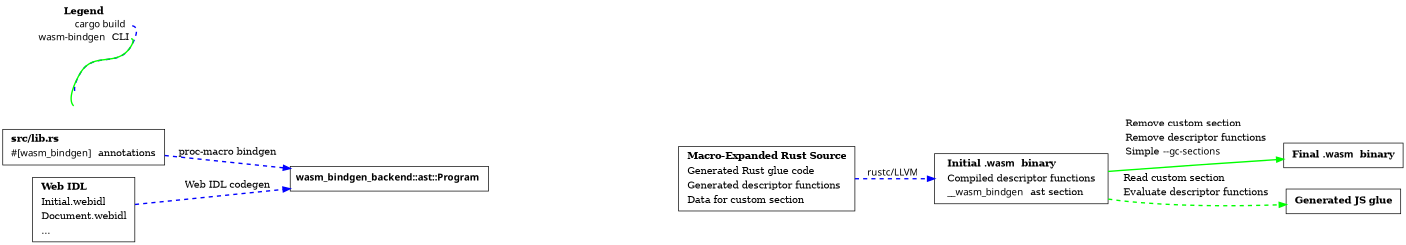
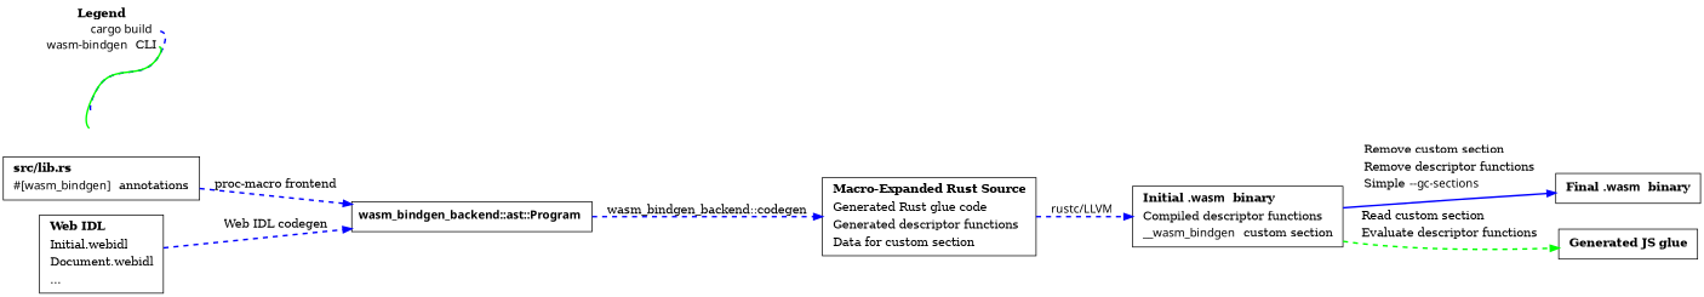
  digraph {
    rankdir=LR
    node [shape=box]
    edge [color=blue penwidth=2.0 style=dashed]
    n1 [label=<                      <table border="0">                      <tr><td align="left"><b>src/lib.rs</b></td></tr>                      <tr><td align="left"><font face="Menlo">#[wasm_bindgen]</font>  annotations</td></tr>                      </table>                      >]
    n2 [label=<<b><font face="Menlo">wasm_bindgen_backend::ast::Program</font> </b>>]
    n3 [label=<<table border="0">                              <tr><td align="left"><b>Macro-Expanded Rust Source</b></td></tr>                              <tr><td align="left">Generated Rust glue code</td></tr>                              <tr><td align="left">Generated descriptor functions</td></tr>                              <tr><td align="left">Data for custom section</td></tr>                              </table>>]
    n4 [label=<                 <table border="0">                 <tr><td align="left"><b>Web IDL</b></td></tr>                 <tr><td align="left">Initial.webidl</td></tr>                 <tr><td align="left">Document.webidl</td></tr>                 <tr><td align="left">...</td></tr>                 </table>                 >]
-   n5 [label=<                       <table border="0">                       <tr><td align="left"><b>Initial <font face="Menlo">.wasm</font>  binary</b></td></tr>                       <tr><td align="left">Compiled descriptor functions</td></tr>                       <tr><td align="left"><font face="Menlo">__wasm_bindgen</font>  ast section</td></tr>                       </table>                       >]
+   n5 [label=<                       <table border="0">                       <tr><td align="left"><b>Initial <font face="Menlo">.wasm</font>  binary</b></td></tr>                       <tr><td align="left">Compiled descriptor functions</td></tr>                       <tr><td align="left"><font face="Menlo">__wasm_bindgen</font>  custom section</td></tr>                       </table>                       >]
    n6 [label=<                     <table border="0">                     <tr><td align="left"><b>Final <font face="Menlo">.wasm</font>  binary</b></td></tr>                     </table>                     >]
    n7 [label=<                  <table border="0">                  <tr><td align="left"><b>Generated JS glue</b></td></tr>                  </table>                  >]
    n8 [label=<              <table border="0" cellpadding="2" cellspacing="0" cellborder="0">              <tr><td><b>Legend</b></td></tr>              <tr><td align="right" port="i1"><font face="Menlo">cargo build</font> </td></tr>              <tr><td align="right" port="i2"><font face="Menlo">wasm-bindgen</font>  CLI</td></tr>              </table>              > shape=plaintext]
    n9 [label=<               <table border="0" cellpadding="2" cellspacing="0" cellborder="0">               <tr><td>&nbsp;</td></tr>               <tr><td port="i1">&nbsp;</td></tr>               <tr><td port="i2">&nbsp;</td></tr>               </table>               > shape=plaintext]
    subgraph sub_1 {
      n1
      n2
      n3
      n4
      n5
      n6
      n7
    }
    subgraph sub_2 {
      subgraph sub_3 {
        rank=same
        n8
        n9
      }
    }
-   n1 -> n2 [label="proc-macro bindgen"]
+   n1 -> n2 [label="proc-macro frontend"]
+   n2 -> n3 [face=Menlo label="wasm_bindgen_backend::codegen"]
    n3 -> n5 [label=<<font face="Menlo">rustc/LLVM</font> >]
    n4 -> n2 [label="Web IDL codegen"]
-   n5 -> n6 [color=green label=<                                     <table border="0">                                     <tr><td align="left">Remove custom section</td></tr>                                     <tr><td align="left">Remove descriptor functions</td></tr>                                     <tr><td align="left">Simple <font face="Menlo">--gc-sections</font> </td></tr>                                     </table>                                     > style=""]
+   n5 -> n6 [label=<                                     <table border="0">                                     <tr><td align="left">Remove custom section</td></tr>                                     <tr><td align="left">Remove descriptor functions</td></tr>                                     <tr><td align="left">Simple <font face="Menlo">--gc-sections</font> </td></tr>                                     </table>                                     > style=""]
    n5 -> n7 [color=green label=<                                  <table border="0">                                  <tr><td align="left">Read custom section</td></tr>                                  <tr><td align="left">Evaluate descriptor functions</td></tr>                                  </table>                                  >]
    n8 -> n9 [headport="i1:w" tailport="i1:e"]
    n8 -> n9 [color=green headport="i2:w" tailport="i2:e" style=""]
  }
